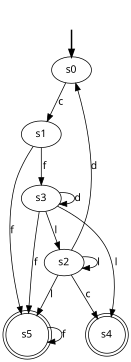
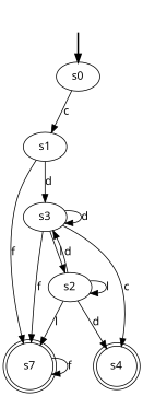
  digraph {
    fontname="Noto Sans"
    node [fontname="Noto Sans"]
    edge [fontname="Noto Sans"]
    fake [style=invisible]
    s0 [root=true]
    s1
-   s5 [shape=doublecircle]
+   s5 [shape=doublecircle label=s7]
    s3
    s2
    s4 [shape=doublecircle]
    fake -> s0 [style=bold]
    s0 -> s1 [label=c]
    s1 -> s5 [label=f]
-   s1 -> s3 [label=f]
+   s1 -> s3 [label=d]
    s5 -> s5 [label=f]
    s3 -> s5 [label=f]
    s3 -> s3 [label=d]
    s3 -> s2 [label=l]
-   s3 -> s4 [label=l]
+   s3 -> s4 [label=c]
    s2 -> s5 [label=l]
-   s2 -> s0 [label=d]
+   s2 -> s3 [label=d]
    s2 -> s2 [label=l]
-   s2 -> s4 [label=c]
+   s2 -> s4 [label=d]
  }
